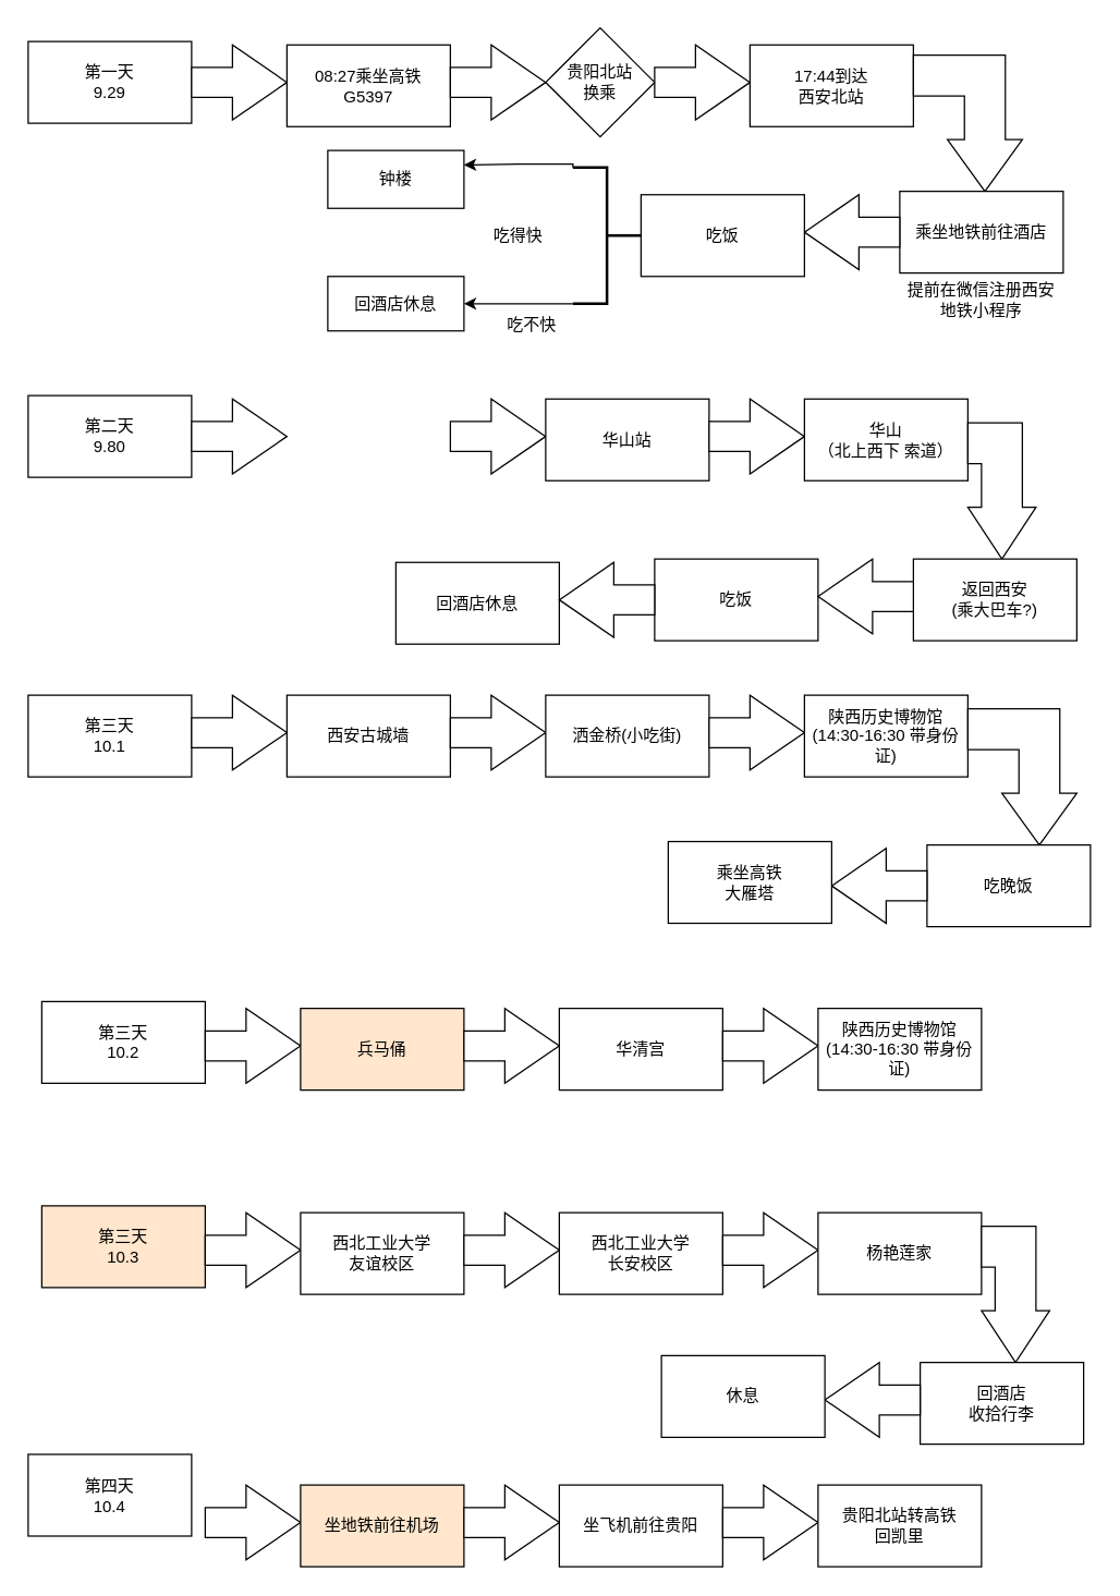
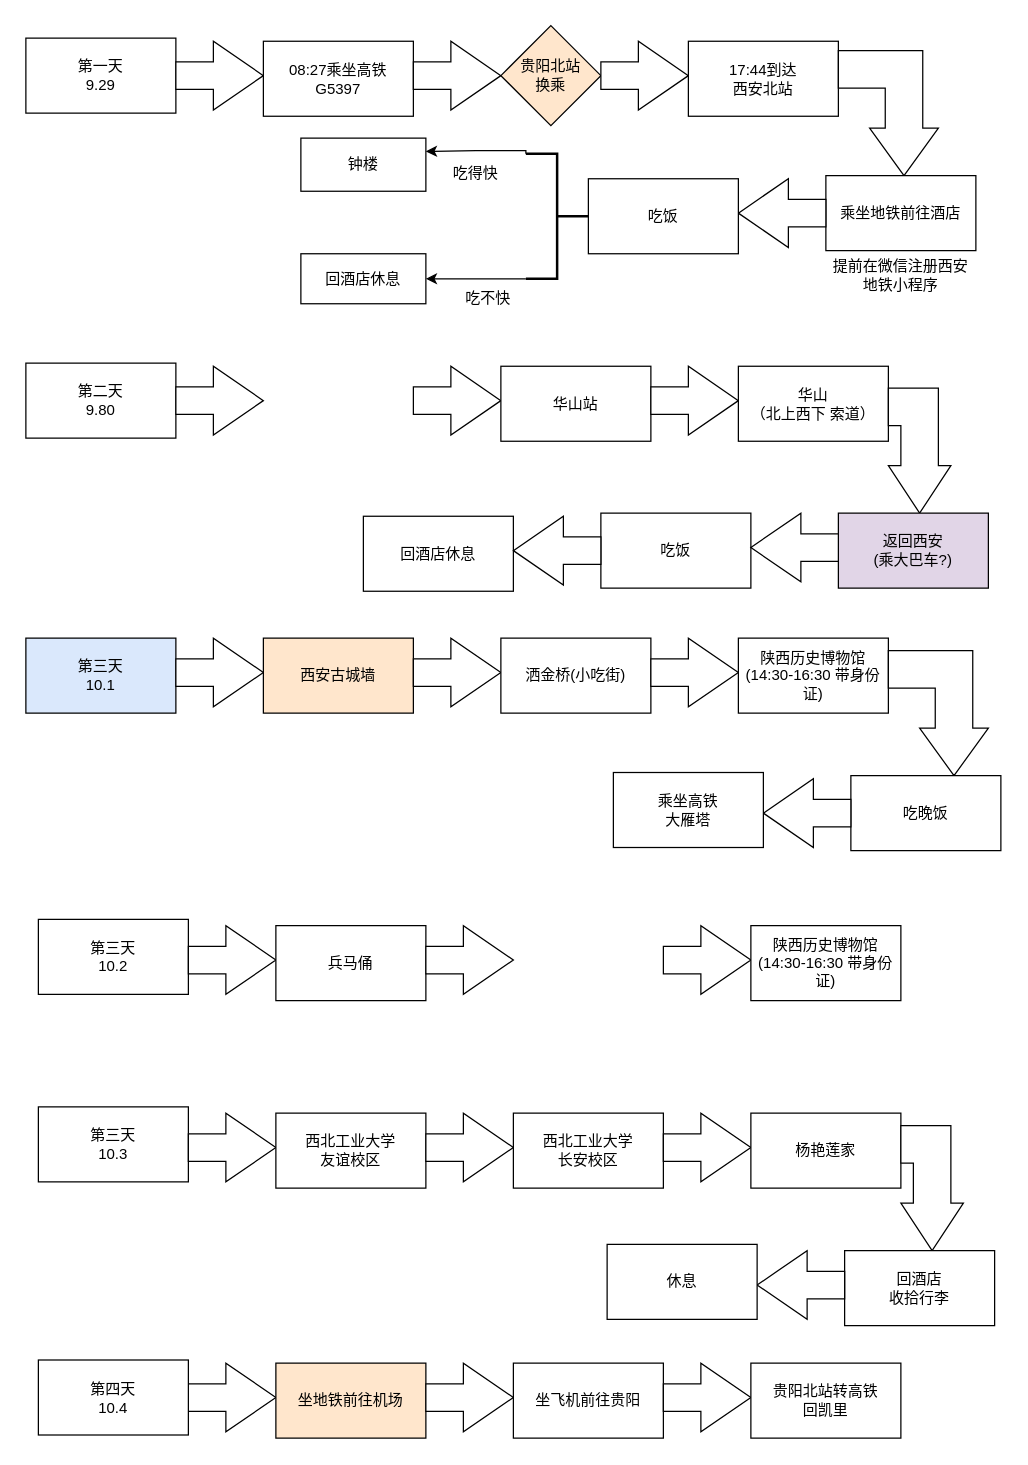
  <mxCell id="0" />
  <mxCell id="1" parent="0" />
  <mxCell id="2" value="第一天&lt;br&gt;9.29" style="rounded=0;whiteSpace=wrap;html=1;labelBackgroundColor=none;" parent="1" vertex="1"><mxGeometry x="20" y="30" width="120" height="60" as="geometry" /></mxCell>
  <mxCell id="3" value="" style="html=1;shadow=0;dashed=0;align=center;verticalAlign=middle;shape=mxgraph.arrows2.arrow;dy=0.6;dx=40;notch=0;labelBackgroundColor=none;" parent="1" vertex="1"><mxGeometry x="140" y="32.5" width="70" height="55" as="geometry" /></mxCell>
  <mxCell id="4" value="08:27乘坐高铁&lt;br&gt;G5397" style="rounded=0;whiteSpace=wrap;html=1;labelBackgroundColor=none;" parent="1" vertex="1"><mxGeometry x="210" y="32.5" width="120" height="60" as="geometry" /></mxCell>
  <mxCell id="5" value="" style="html=1;shadow=0;dashed=0;align=center;verticalAlign=middle;shape=mxgraph.arrows2.arrow;dy=0.6;dx=40;notch=0;labelBackgroundColor=none;" parent="1" vertex="1"><mxGeometry x="330" y="32.5" width="70" height="55" as="geometry" /></mxCell>
- <mxCell id="6" value="贵阳北站&lt;br&gt;换乘" style="rhombus;whiteSpace=wrap;html=1;labelBackgroundColor=none;" parent="1" vertex="1"><mxGeometry x="400" y="20" width="80" height="80" as="geometry" /></mxCell>
+ <mxCell id="6" value="贵阳北站&lt;br&gt;换乘" style="rhombus;whiteSpace=wrap;html=1;labelBackgroundColor=none;fillColor=#ffe6cc;" parent="1" vertex="1"><mxGeometry x="400" y="20" width="80" height="80" as="geometry" /></mxCell>
  <mxCell id="7" value="" style="html=1;shadow=0;dashed=0;align=center;verticalAlign=middle;shape=mxgraph.arrows2.arrow;dy=0.6;dx=40;notch=0;labelBackgroundColor=none;" parent="1" vertex="1"><mxGeometry x="480" y="32.5" width="70" height="55" as="geometry" /></mxCell>
  <mxCell id="8" value="17:44到达&lt;br&gt;西安北站" style="rounded=0;whiteSpace=wrap;html=1;labelBackgroundColor=none;" parent="1" vertex="1"><mxGeometry x="550" y="32.5" width="120" height="60" as="geometry" /></mxCell>
  <mxCell id="9" value="" style="html=1;shadow=0;dashed=0;align=center;verticalAlign=middle;shape=mxgraph.arrows2.bendArrow;dy=15;dx=38;notch=0;arrowHead=55;rounded=0;direction=south;labelBackgroundColor=none;" parent="1" vertex="1"><mxGeometry x="670" y="40" width="80" height="100" as="geometry" /></mxCell>
  <mxCell id="10" value="乘坐地铁前往酒店" style="rounded=0;whiteSpace=wrap;html=1;labelBackgroundColor=none;" parent="1" vertex="1"><mxGeometry x="660" y="140" width="120" height="60" as="geometry" /></mxCell>
  <mxCell id="11" value="提前在微信注册西安地铁小程序" style="text;html=1;strokeColor=none;fillColor=none;align=center;verticalAlign=middle;whiteSpace=wrap;rounded=0;labelBackgroundColor=none;" parent="1" vertex="1"><mxGeometry x="660" y="200" width="120" height="40" as="geometry" /></mxCell>
  <mxCell id="12" value="" style="html=1;shadow=0;dashed=0;align=center;verticalAlign=middle;shape=mxgraph.arrows2.arrow;dy=0.6;dx=40;notch=0;direction=west;labelBackgroundColor=none;" parent="1" vertex="1"><mxGeometry x="590" y="142.5" width="70" height="55" as="geometry" /></mxCell>
  <mxCell id="13" value="吃饭" style="rounded=0;whiteSpace=wrap;html=1;labelBackgroundColor=none;" parent="1" vertex="1"><mxGeometry x="470" y="142.5" width="120" height="60" as="geometry" /></mxCell>
  <mxCell id="14" style="edgeStyle=orthogonalEdgeStyle;rounded=0;orthogonalLoop=1;jettySize=auto;html=1;exitX=1;exitY=0;exitDx=0;exitDy=0;exitPerimeter=0;entryX=1;entryY=0.5;entryDx=0;entryDy=0;labelBackgroundColor=none;fontColor=default;" parent="1" source="16" target="20" edge="1"><mxGeometry relative="1" as="geometry"><Array as="points"><mxPoint x="420" y="223" /><mxPoint x="380" y="223" /></Array></mxGeometry></mxCell>
  <mxCell id="15" style="edgeStyle=orthogonalEdgeStyle;rounded=0;orthogonalLoop=1;jettySize=auto;html=1;exitX=1;exitY=1;exitDx=0;exitDy=0;exitPerimeter=0;entryX=1;entryY=0.25;entryDx=0;entryDy=0;labelBackgroundColor=none;fontColor=default;" parent="1" source="16" target="17" edge="1"><mxGeometry relative="1" as="geometry"><Array as="points"><mxPoint x="420" y="120" /><mxPoint x="380" y="120" /></Array></mxGeometry></mxCell>
  <mxCell id="16" value="" style="strokeWidth=2;html=1;shape=mxgraph.flowchart.annotation_2;align=left;labelPosition=right;pointerEvents=1;direction=west;labelBackgroundColor=none;" parent="1" vertex="1"><mxGeometry x="420" y="122.5" width="50" height="100" as="geometry" /></mxCell>
  <mxCell id="17" value="钟楼" style="rounded=0;whiteSpace=wrap;html=1;labelBackgroundColor=none;" parent="1" vertex="1"><mxGeometry x="240" y="110" width="100" height="42.5" as="geometry" /></mxCell>
- <mxCell id="18" value="吃得快" style="text;html=1;strokeColor=none;fillColor=none;align=center;verticalAlign=middle;whiteSpace=wrap;rounded=0;labelBackgroundColor=none;" parent="1" vertex="1"><mxGeometry x="350" y="157.5" width="60" height="30" as="geometry" /></mxCell>
+ <mxCell id="18" value="吃得快" style="text;html=1;strokeColor=none;fillColor=none;align=center;verticalAlign=middle;whiteSpace=wrap;rounded=0;labelBackgroundColor=none;" parent="1" vertex="1"><mxGeometry x="350" y="122.5" width="60" height="30" as="geometry" /></mxCell>
  <mxCell id="19" value="吃不快" style="text;html=1;strokeColor=none;fillColor=none;align=center;verticalAlign=middle;whiteSpace=wrap;rounded=0;labelBackgroundColor=none;" parent="1" vertex="1"><mxGeometry x="360" y="222.5" width="60" height="30" as="geometry" /></mxCell>
  <mxCell id="20" value="回酒店休息" style="rounded=0;whiteSpace=wrap;html=1;labelBackgroundColor=none;" parent="1" vertex="1"><mxGeometry x="240" y="202.5" width="100" height="40" as="geometry" /></mxCell>
  <mxCell id="21" value="第二天&lt;br&gt;9.80" style="rounded=0;whiteSpace=wrap;html=1;labelBackgroundColor=none;" parent="1" vertex="1"><mxGeometry x="20" y="290" width="120" height="60" as="geometry" /></mxCell>
  <mxCell id="22" value="" style="html=1;shadow=0;dashed=0;align=center;verticalAlign=middle;shape=mxgraph.arrows2.arrow;dy=0.6;dx=40;notch=0;labelBackgroundColor=none;" parent="1" vertex="1"><mxGeometry x="140" y="292.5" width="70" height="55" as="geometry" /></mxCell>
  <mxCell id="23" value="" style="html=1;shadow=0;dashed=0;align=center;verticalAlign=middle;shape=mxgraph.arrows2.arrow;dy=0.6;dx=40;notch=0;labelBackgroundColor=none;" parent="1" vertex="1"><mxGeometry x="330" y="292.5" width="70" height="55" as="geometry" /></mxCell>
  <mxCell id="24" value="华山站" style="rounded=0;whiteSpace=wrap;html=1;labelBackgroundColor=none;" parent="1" vertex="1"><mxGeometry x="400" y="292.5" width="120" height="60" as="geometry" /></mxCell>
  <mxCell id="25" value="" style="html=1;shadow=0;dashed=0;align=center;verticalAlign=middle;shape=mxgraph.arrows2.arrow;dy=0.6;dx=40;notch=0;labelBackgroundColor=none;" parent="1" vertex="1"><mxGeometry x="520" y="292.5" width="70" height="55" as="geometry" /></mxCell>
  <mxCell id="26" value="华山&lt;br&gt;（北上西下 索道）" style="rounded=0;whiteSpace=wrap;html=1;labelBackgroundColor=none;" parent="1" vertex="1"><mxGeometry x="590" y="292.5" width="120" height="60" as="geometry" /></mxCell>
- <mxCell id="27" value="第三天&lt;br&gt;10.1" style="rounded=0;whiteSpace=wrap;html=1;labelBackgroundColor=none;" parent="1" vertex="1"><mxGeometry x="20" y="510" width="120" height="60" as="geometry" /></mxCell>
+ <mxCell id="27" value="第三天&lt;br&gt;10.1" style="rounded=0;whiteSpace=wrap;html=1;labelBackgroundColor=none;fillColor=#dae8fc;" parent="1" vertex="1"><mxGeometry x="20" y="510" width="120" height="60" as="geometry" /></mxCell>
  <mxCell id="28" value="" style="html=1;shadow=0;dashed=0;align=center;verticalAlign=middle;shape=mxgraph.arrows2.arrow;dy=0.6;dx=40;notch=0;labelBackgroundColor=none;" parent="1" vertex="1"><mxGeometry x="140" y="510" width="70" height="55" as="geometry" /></mxCell>
- <mxCell id="29" value="西安古城墙" style="rounded=0;whiteSpace=wrap;html=1;labelBackgroundColor=none;" parent="1" vertex="1"><mxGeometry x="210" y="510" width="120" height="60" as="geometry" /></mxCell>
+ <mxCell id="29" value="西安古城墙" style="rounded=0;whiteSpace=wrap;html=1;labelBackgroundColor=none;fillColor=#ffe6cc;" parent="1" vertex="1"><mxGeometry x="210" y="510" width="120" height="60" as="geometry" /></mxCell>
  <mxCell id="30" value="" style="html=1;shadow=0;dashed=0;align=center;verticalAlign=middle;shape=mxgraph.arrows2.arrow;dy=0.6;dx=40;notch=0;labelBackgroundColor=none;" parent="1" vertex="1"><mxGeometry x="330" y="510" width="70" height="55" as="geometry" /></mxCell>
  <mxCell id="31" value="洒金桥(小吃街)" style="rounded=0;whiteSpace=wrap;html=1;labelBackgroundColor=none;" parent="1" vertex="1"><mxGeometry x="400" y="510" width="120" height="60" as="geometry" /></mxCell>
  <mxCell id="32" value="" style="html=1;shadow=0;dashed=0;align=center;verticalAlign=middle;shape=mxgraph.arrows2.arrow;dy=0.6;dx=40;notch=0;labelBackgroundColor=none;" parent="1" vertex="1"><mxGeometry x="520" y="510" width="70" height="55" as="geometry" /></mxCell>
  <mxCell id="33" value="陕西历史博物馆&lt;br&gt;(14:30-16:30 带身份证)" style="rounded=0;whiteSpace=wrap;html=1;labelBackgroundColor=none;" parent="1" vertex="1"><mxGeometry x="590" y="510" width="120" height="60" as="geometry" /></mxCell>
  <mxCell id="34" value="" style="html=1;shadow=0;dashed=0;align=center;verticalAlign=middle;shape=mxgraph.arrows2.bendArrow;dy=15;dx=38;notch=0;arrowHead=55;rounded=0;direction=south;labelBackgroundColor=none;" parent="1" vertex="1"><mxGeometry x="710" y="310" width="50" height="100" as="geometry" /></mxCell>
- <mxCell id="35" value="返回西安&lt;br&gt;(乘大巴车?)" style="rounded=0;whiteSpace=wrap;html=1;labelBackgroundColor=none;" parent="1" vertex="1"><mxGeometry x="670" y="410" width="120" height="60" as="geometry" /></mxCell>
+ <mxCell id="35" value="返回西安&lt;br&gt;(乘大巴车?)" style="rounded=0;whiteSpace=wrap;html=1;labelBackgroundColor=none;fillColor=#e1d5e7;" parent="1" vertex="1"><mxGeometry x="670" y="410" width="120" height="60" as="geometry" /></mxCell>
  <mxCell id="36" value="吃饭" style="rounded=0;whiteSpace=wrap;html=1;labelBackgroundColor=none;" parent="1" vertex="1"><mxGeometry x="480" y="410" width="120" height="60" as="geometry" /></mxCell>
  <mxCell id="37" value="回酒店休息" style="rounded=0;whiteSpace=wrap;html=1;labelBackgroundColor=none;" parent="1" vertex="1"><mxGeometry x="290" y="412.5" width="120" height="60" as="geometry" /></mxCell>
  <mxCell id="38" value="" style="html=1;shadow=0;dashed=0;align=center;verticalAlign=middle;shape=mxgraph.arrows2.arrow;dy=0.6;dx=40;notch=0;direction=west;labelBackgroundColor=none;" parent="1" vertex="1"><mxGeometry x="600" y="410" width="70" height="55" as="geometry" /></mxCell>
  <mxCell id="39" value="" style="html=1;shadow=0;dashed=0;align=center;verticalAlign=middle;shape=mxgraph.arrows2.arrow;dy=0.6;dx=40;notch=0;direction=west;labelBackgroundColor=none;" parent="1" vertex="1"><mxGeometry x="410" y="412.5" width="70" height="55" as="geometry" /></mxCell>
  <mxCell id="40" value="第三天&lt;br&gt;10.2" style="rounded=0;whiteSpace=wrap;html=1;labelBackgroundColor=none;" parent="1" vertex="1"><mxGeometry x="30" y="735" width="120" height="60" as="geometry" /></mxCell>
  <mxCell id="41" value="" style="html=1;shadow=0;dashed=0;align=center;verticalAlign=middle;shape=mxgraph.arrows2.arrow;dy=0.6;dx=40;notch=0;labelBackgroundColor=none;" parent="1" vertex="1"><mxGeometry x="150" y="740" width="70" height="55" as="geometry" /></mxCell>
- <mxCell id="42" value="兵马俑" style="rounded=0;whiteSpace=wrap;html=1;labelBackgroundColor=none;fillColor=#ffe6cc;" parent="1" vertex="1"><mxGeometry x="220" y="740" width="120" height="60" as="geometry" /></mxCell>
+ <mxCell id="42" value="兵马俑" style="rounded=0;whiteSpace=wrap;html=1;labelBackgroundColor=none;" parent="1" vertex="1"><mxGeometry x="220" y="740" width="120" height="60" as="geometry" /></mxCell>
  <mxCell id="43" value="" style="html=1;shadow=0;dashed=0;align=center;verticalAlign=middle;shape=mxgraph.arrows2.arrow;dy=0.6;dx=40;notch=0;labelBackgroundColor=none;" parent="1" vertex="1"><mxGeometry x="340" y="740" width="70" height="55" as="geometry" /></mxCell>
- <mxCell id="44" value="华清宫" style="rounded=0;whiteSpace=wrap;html=1;labelBackgroundColor=none;" parent="1" vertex="1"><mxGeometry x="410" y="740" width="120" height="60" as="geometry" /></mxCell>
  <mxCell id="45" value="" style="html=1;shadow=0;dashed=0;align=center;verticalAlign=middle;shape=mxgraph.arrows2.arrow;dy=0.6;dx=40;notch=0;labelBackgroundColor=none;" parent="1" vertex="1"><mxGeometry x="530" y="740" width="70" height="55" as="geometry" /></mxCell>
  <mxCell id="46" value="陕西历史博物馆&lt;br&gt;(14:30-16:30 带身份证)" style="rounded=0;whiteSpace=wrap;html=1;labelBackgroundColor=none;" parent="1" vertex="1"><mxGeometry x="600" y="740" width="120" height="60" as="geometry" /></mxCell>
- <mxCell id="47" value="第三天&lt;br&gt;10.3" style="rounded=0;whiteSpace=wrap;html=1;labelBackgroundColor=none;fillColor=#ffe6cc;" parent="1" vertex="1"><mxGeometry x="30" y="885" width="120" height="60" as="geometry" /></mxCell>
+ <mxCell id="47" value="第三天&lt;br&gt;10.3" style="rounded=0;whiteSpace=wrap;html=1;labelBackgroundColor=none;" parent="1" vertex="1"><mxGeometry x="30" y="885" width="120" height="60" as="geometry" /></mxCell>
  <mxCell id="48" value="" style="html=1;shadow=0;dashed=0;align=center;verticalAlign=middle;shape=mxgraph.arrows2.arrow;dy=0.6;dx=40;notch=0;labelBackgroundColor=none;" parent="1" vertex="1"><mxGeometry x="150" y="890" width="70" height="55" as="geometry" /></mxCell>
  <mxCell id="49" value="西北工业大学&lt;br&gt;友谊校区" style="rounded=0;whiteSpace=wrap;html=1;labelBackgroundColor=none;" parent="1" vertex="1"><mxGeometry x="220" y="890" width="120" height="60" as="geometry" /></mxCell>
  <mxCell id="50" value="" style="html=1;shadow=0;dashed=0;align=center;verticalAlign=middle;shape=mxgraph.arrows2.arrow;dy=0.6;dx=40;notch=0;labelBackgroundColor=none;" parent="1" vertex="1"><mxGeometry x="340" y="890" width="70" height="55" as="geometry" /></mxCell>
  <mxCell id="51" value="西北工业大学&lt;br&gt;长安校区" style="rounded=0;whiteSpace=wrap;html=1;labelBackgroundColor=none;" parent="1" vertex="1"><mxGeometry x="410" y="890" width="120" height="60" as="geometry" /></mxCell>
  <mxCell id="52" value="" style="html=1;shadow=0;dashed=0;align=center;verticalAlign=middle;shape=mxgraph.arrows2.arrow;dy=0.6;dx=40;notch=0;labelBackgroundColor=none;" parent="1" vertex="1"><mxGeometry x="530" y="890" width="70" height="55" as="geometry" /></mxCell>
  <mxCell id="53" value="杨艳莲家" style="rounded=0;whiteSpace=wrap;html=1;labelBackgroundColor=none;" parent="1" vertex="1"><mxGeometry x="600" y="890" width="120" height="60" as="geometry" /></mxCell>
  <mxCell id="54" value="" style="html=1;shadow=0;dashed=0;align=center;verticalAlign=middle;shape=mxgraph.arrows2.bendArrow;dy=15;dx=38;notch=0;arrowHead=55;rounded=0;direction=south;labelBackgroundColor=none;" vertex="1" parent="1"><mxGeometry x="710" y="520" width="80" height="100" as="geometry" /></mxCell>
  <mxCell id="55" value="吃晚饭" style="rounded=0;whiteSpace=wrap;html=1;labelBackgroundColor=none;" vertex="1" parent="1"><mxGeometry x="680" y="620" width="120" height="60" as="geometry" /></mxCell>
  <mxCell id="56" value="" style="html=1;shadow=0;dashed=0;align=center;verticalAlign=middle;shape=mxgraph.arrows2.arrow;dy=0.6;dx=40;notch=0;direction=west;labelBackgroundColor=none;" vertex="1" parent="1"><mxGeometry x="610" y="622.5" width="70" height="55" as="geometry" /></mxCell>
  <mxCell id="57" value="乘坐高铁&lt;br&gt;大雁塔" style="rounded=0;whiteSpace=wrap;html=1;labelBackgroundColor=none;" vertex="1" parent="1"><mxGeometry x="490" y="617.5" width="120" height="60" as="geometry" /></mxCell>
  <mxCell id="58" value="" style="html=1;shadow=0;dashed=0;align=center;verticalAlign=middle;shape=mxgraph.arrows2.bendArrow;dy=15;dx=38;notch=0;arrowHead=55;rounded=0;direction=south;labelBackgroundColor=none;" vertex="1" parent="1"><mxGeometry x="720" y="900" width="50" height="100" as="geometry" /></mxCell>
  <mxCell id="59" value="回酒店&lt;br&gt;收拾行李" style="rounded=0;whiteSpace=wrap;html=1;labelBackgroundColor=none;" vertex="1" parent="1"><mxGeometry x="675" y="1000" width="120" height="60" as="geometry" /></mxCell>
  <mxCell id="60" value="" style="html=1;shadow=0;dashed=0;align=center;verticalAlign=middle;shape=mxgraph.arrows2.arrow;dy=0.6;dx=40;notch=0;direction=west;labelBackgroundColor=none;" vertex="1" parent="1"><mxGeometry x="605" y="1000" width="70" height="55" as="geometry" /></mxCell>
  <mxCell id="61" value="休息" style="rounded=0;whiteSpace=wrap;html=1;labelBackgroundColor=none;" vertex="1" parent="1"><mxGeometry x="485" y="995" width="120" height="60" as="geometry" /></mxCell>
  <mxCell id="62" value="" style="html=1;shadow=0;dashed=0;align=center;verticalAlign=middle;shape=mxgraph.arrows2.arrow;dy=0.6;dx=40;notch=0;labelBackgroundColor=none;" vertex="1" parent="1"><mxGeometry x="150" y="1090" width="70" height="55" as="geometry" /></mxCell>
  <mxCell id="63" value="坐地铁前往机场" style="rounded=0;whiteSpace=wrap;html=1;labelBackgroundColor=none;fillColor=#ffe6cc;" vertex="1" parent="1"><mxGeometry x="220" y="1090" width="120" height="60" as="geometry" /></mxCell>
  <mxCell id="64" value="" style="html=1;shadow=0;dashed=0;align=center;verticalAlign=middle;shape=mxgraph.arrows2.arrow;dy=0.6;dx=40;notch=0;labelBackgroundColor=none;" vertex="1" parent="1"><mxGeometry x="340" y="1090" width="70" height="55" as="geometry" /></mxCell>
  <mxCell id="65" value="坐飞机前往贵阳" style="rounded=0;whiteSpace=wrap;html=1;labelBackgroundColor=none;" vertex="1" parent="1"><mxGeometry x="410" y="1090" width="120" height="60" as="geometry" /></mxCell>
  <mxCell id="66" value="" style="html=1;shadow=0;dashed=0;align=center;verticalAlign=middle;shape=mxgraph.arrows2.arrow;dy=0.6;dx=40;notch=0;labelBackgroundColor=none;" vertex="1" parent="1"><mxGeometry x="530" y="1090" width="70" height="55" as="geometry" /></mxCell>
  <mxCell id="67" value="贵阳北站转高铁&lt;br&gt;回凯里" style="rounded=0;whiteSpace=wrap;html=1;labelBackgroundColor=none;" vertex="1" parent="1"><mxGeometry x="600" y="1090" width="120" height="60" as="geometry" /></mxCell>
- <mxCell id="68" value="第四天&lt;br&gt;10.4" style="rounded=0;whiteSpace=wrap;html=1;labelBackgroundColor=none;" vertex="1" parent="1"><mxGeometry x="20" y="1067.5" width="120" height="60" as="geometry" /></mxCell>
+ <mxCell id="68" value="第四天&lt;br&gt;10.4" style="rounded=0;whiteSpace=wrap;html=1;labelBackgroundColor=none;" vertex="1" parent="1"><mxGeometry x="30" y="1087.5" width="120" height="60" as="geometry" /></mxCell>
